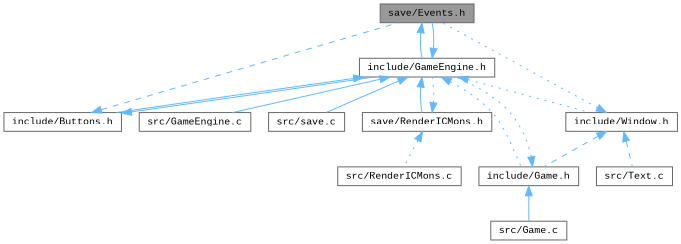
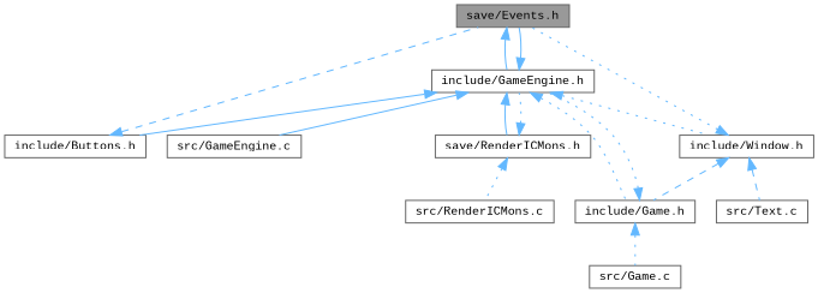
  digraph {
    fontname="Liberation Mono"
    node [color=grey40 fillcolor=white fontname="Liberation Mono" fontsize=10 shape=box style=filled]
    edge [color=steelblue1 dir=back fontname="Liberation Mono" fontsize=10 labelfontname=Helvetica labelfontsize=10 style=solid]
    n1 [color=gray40 fillcolor=grey60 fontcolor=black height=0.2 label="save/Events.h" width=0.4]
    n2 [height=0.2 label="include/GameEngine.h" width=0.4]
    n3 [height=0.2 label="include/Buttons.h" width=0.4]
    n4 [height=0.2 label="include/Game.h" width=0.4]
    n5 [height=0.2 label="save/RenderICMons.h" width=0.4]
    n6 [height=0.2 label="include/Window.h" width=0.4]
    n7 [height=0.2 label="src/GameEngine.c" width=0.4]
-   n8 [height=0.2 label="src/save.c" width=0.4]
    n9 [height=0.2 label="src/Game.c" width=0.4]
    n10 [height=0.2 label="src/RenderICMons.c" width=0.4]
    n11 [height=0.2 label="src/Text.c" width=0.4]
    n1 -> n2
    n2 -> n1
    n2 -> n3
    n2 -> n4 [style=dotted]
    n2 -> n5
    n2 -> n6 [style=dotted]
    n2 -> n7
-   n2 -> n8
    n3 -> n1 [style=dashed]
-   n3 -> n2
    n4 -> n2 [style=dotted]
-   n4 -> n9
+   n4 -> n9 [style=dotted]
    n5 -> n2 [style=dotted]
    n5 -> n10 [style=dotted]
    n6 -> n1 [style=dotted]
    n6 -> n4 [style=dashed]
    n6 -> n11 [style=dashed]
  }
